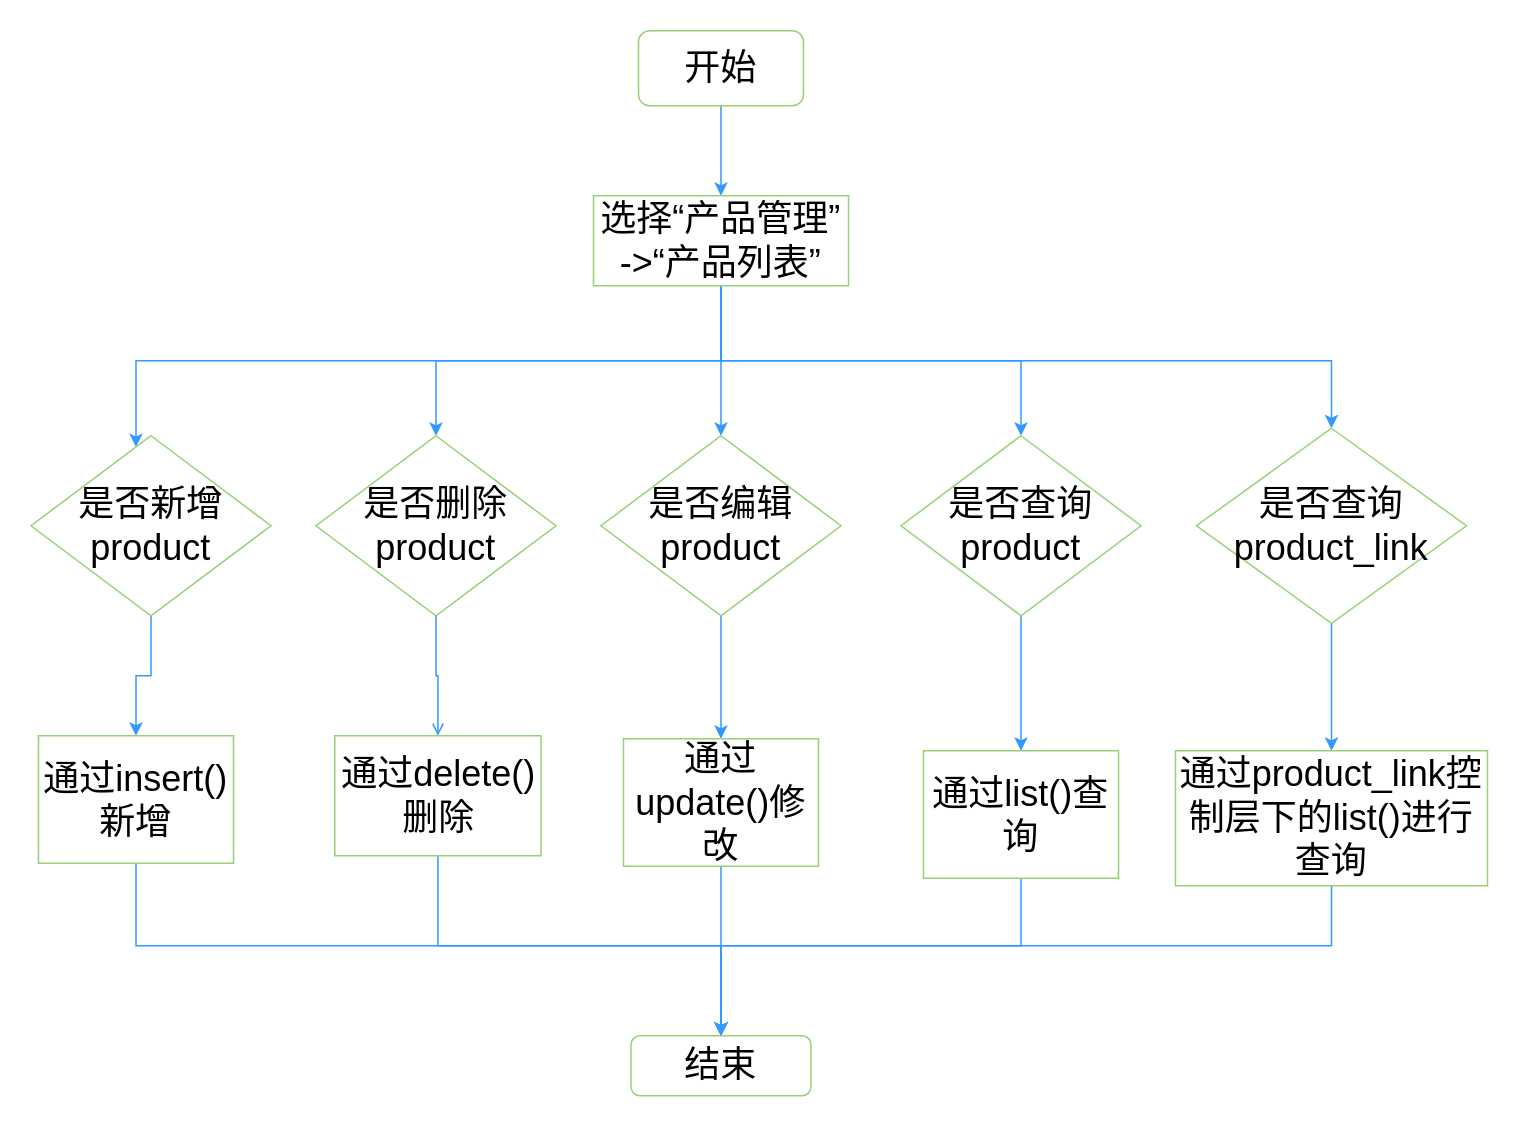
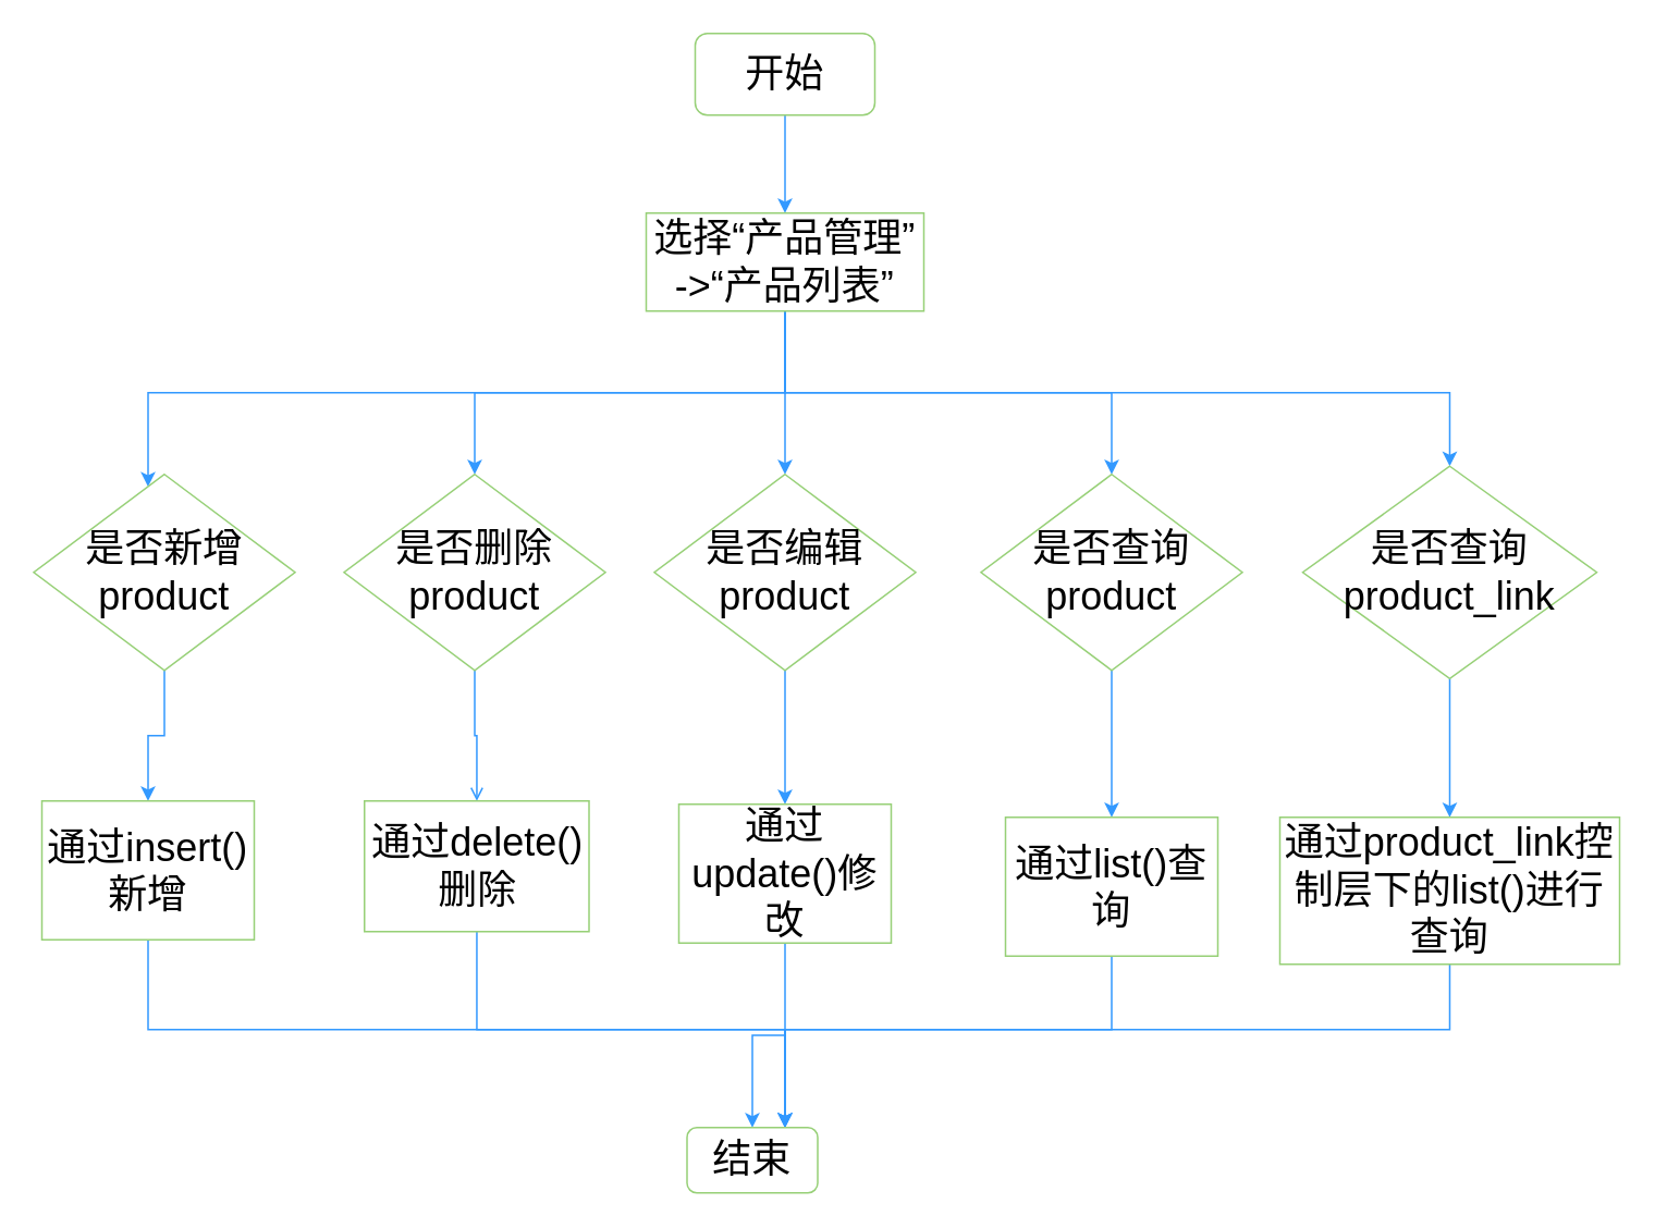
  <mxCell id="0" />
  <mxCell id="1" parent="0" />
  <mxCell id="2" style="edgeStyle=orthogonalEdgeStyle;rounded=0;orthogonalLoop=1;jettySize=auto;html=1;fontSize=24;strokeColor=#3399FF;entryX=0.5;entryY=0;entryDx=0;entryDy=0;" edge="1" parent="1" source="3" target="9"><mxGeometry relative="1" as="geometry"><mxPoint x="480" y="110" as="targetPoint" /></mxGeometry></mxCell>
  <mxCell id="3" value="&lt;font style=&quot;font-size: 24px;&quot;&gt;开始&lt;/font&gt;" style="rounded=1;whiteSpace=wrap;html=1;strokeColor=#97D077;" vertex="1" parent="1"><mxGeometry x="425" y="20" width="110" height="50" as="geometry" /></mxCell>
  <mxCell id="4" style="edgeStyle=orthogonalEdgeStyle;rounded=0;orthogonalLoop=1;jettySize=auto;html=1;fontSize=24;strokeColor=#3399FF;" edge="1" parent="1" source="9" target="11"><mxGeometry relative="1" as="geometry"><Array as="points"><mxPoint x="480" y="240" /><mxPoint x="90" y="240" /></Array></mxGeometry></mxCell>
  <mxCell id="5" style="edgeStyle=orthogonalEdgeStyle;rounded=0;orthogonalLoop=1;jettySize=auto;html=1;fontSize=24;strokeColor=#3399FF;" edge="1" parent="1" source="9" target="13"><mxGeometry relative="1" as="geometry"><Array as="points"><mxPoint x="480" y="240" /><mxPoint x="290" y="240" /></Array></mxGeometry></mxCell>
  <mxCell id="6" style="edgeStyle=orthogonalEdgeStyle;rounded=0;orthogonalLoop=1;jettySize=auto;html=1;fontSize=24;strokeColor=#3399FF;" edge="1" parent="1" source="9" target="15"><mxGeometry relative="1" as="geometry" /></mxCell>
  <mxCell id="7" style="edgeStyle=orthogonalEdgeStyle;rounded=0;orthogonalLoop=1;jettySize=auto;html=1;fontSize=24;strokeColor=#3399FF;" edge="1" parent="1" source="9" target="17"><mxGeometry relative="1" as="geometry"><Array as="points"><mxPoint x="480" y="240" /><mxPoint x="680" y="240" /></Array></mxGeometry></mxCell>
  <mxCell id="8" style="edgeStyle=orthogonalEdgeStyle;rounded=0;orthogonalLoop=1;jettySize=auto;html=1;fontSize=24;strokeColor=#3399FF;" edge="1" parent="1" source="9" target="19"><mxGeometry relative="1" as="geometry"><Array as="points"><mxPoint x="480" y="240" /><mxPoint x="887" y="240" /></Array></mxGeometry></mxCell>
  <mxCell id="9" value="选择“产品管理”&lt;br&gt;-&amp;gt;“产品列表”" style="rounded=0;whiteSpace=wrap;html=1;fontSize=24;strokeColor=#97D077;" vertex="1" parent="1"><mxGeometry x="395" y="130" width="170" height="60" as="geometry" /></mxCell>
  <mxCell id="10" style="edgeStyle=orthogonalEdgeStyle;rounded=0;orthogonalLoop=1;jettySize=auto;html=1;entryX=0.5;entryY=0;entryDx=0;entryDy=0;fontSize=24;strokeColor=#3399FF;" edge="1" parent="1" source="11" target="21"><mxGeometry relative="1" as="geometry" /></mxCell>
  <mxCell id="11" value="是否新增product" style="rhombus;whiteSpace=wrap;html=1;fontSize=24;strokeColor=#97D077;" vertex="1" parent="1"><mxGeometry x="20" y="290" width="160" height="120" as="geometry" /></mxCell>
  <mxCell id="12" style="edgeStyle=orthogonalEdgeStyle;rounded=0;orthogonalLoop=1;jettySize=auto;html=1;fontSize=24;strokeColor=#3399FF;endArrow=open;" edge="1" parent="1" source="13" target="23"><mxGeometry relative="1" as="geometry" /></mxCell>
  <mxCell id="13" value="是否删除product" style="rhombus;whiteSpace=wrap;html=1;fontSize=24;strokeColor=#97D077;" vertex="1" parent="1"><mxGeometry x="210" y="290" width="160" height="120" as="geometry" /></mxCell>
  <mxCell id="14" style="edgeStyle=orthogonalEdgeStyle;rounded=0;orthogonalLoop=1;jettySize=auto;html=1;entryX=0.5;entryY=0;entryDx=0;entryDy=0;fontSize=24;strokeColor=#3399FF;" edge="1" parent="1" source="15" target="25"><mxGeometry relative="1" as="geometry" /></mxCell>
  <mxCell id="15" value="是否编辑product" style="rhombus;whiteSpace=wrap;html=1;fontSize=24;strokeColor=#97D077;" vertex="1" parent="1"><mxGeometry x="400" y="290" width="160" height="120" as="geometry" /></mxCell>
  <mxCell id="16" style="edgeStyle=orthogonalEdgeStyle;rounded=0;orthogonalLoop=1;jettySize=auto;html=1;fontSize=24;strokeColor=#3399FF;" edge="1" parent="1" source="17" target="27"><mxGeometry relative="1" as="geometry" /></mxCell>
  <mxCell id="17" value="是否查询product" style="rhombus;whiteSpace=wrap;html=1;fontSize=24;strokeColor=#97D077;" vertex="1" parent="1"><mxGeometry x="600" y="290" width="160" height="120" as="geometry" /></mxCell>
  <mxCell id="18" style="edgeStyle=orthogonalEdgeStyle;rounded=0;orthogonalLoop=1;jettySize=auto;html=1;fontSize=24;strokeColor=#3399FF;" edge="1" parent="1" source="19" target="29"><mxGeometry relative="1" as="geometry" /></mxCell>
  <mxCell id="19" value="是否查询product_link" style="rhombus;whiteSpace=wrap;html=1;fontSize=24;strokeColor=#97D077;" vertex="1" parent="1"><mxGeometry x="797" y="285" width="180" height="130" as="geometry" /></mxCell>
  <mxCell id="20" style="edgeStyle=orthogonalEdgeStyle;rounded=0;orthogonalLoop=1;jettySize=auto;html=1;fontSize=24;strokeColor=#3399FF;" edge="1" parent="1" source="21" target="30"><mxGeometry relative="1" as="geometry"><Array as="points"><mxPoint x="90" y="630" /><mxPoint x="480" y="630" /></Array></mxGeometry></mxCell>
  <mxCell id="21" value="通过insert()新增" style="rounded=0;whiteSpace=wrap;html=1;fontSize=24;strokeColor=#97D077;" vertex="1" parent="1"><mxGeometry x="25" y="490" width="130" height="85" as="geometry" /></mxCell>
  <mxCell id="22" style="edgeStyle=orthogonalEdgeStyle;rounded=0;orthogonalLoop=1;jettySize=auto;html=1;fontSize=24;strokeColor=#3399FF;" edge="1" parent="1" source="23" target="30"><mxGeometry relative="1" as="geometry"><Array as="points"><mxPoint x="291" y="630" /><mxPoint x="480" y="630" /></Array></mxGeometry></mxCell>
  <mxCell id="23" value="通过delete()删除" style="rounded=0;whiteSpace=wrap;html=1;fontSize=24;strokeColor=#97D077;" vertex="1" parent="1"><mxGeometry x="222.5" y="490" width="137.5" height="80" as="geometry" /></mxCell>
  <mxCell id="24" style="edgeStyle=orthogonalEdgeStyle;rounded=0;orthogonalLoop=1;jettySize=auto;html=1;fontSize=24;strokeColor=#3399FF;" edge="1" parent="1" source="25" target="30"><mxGeometry relative="1" as="geometry" /></mxCell>
  <mxCell id="25" value="通过update()修改" style="rounded=0;whiteSpace=wrap;html=1;fontSize=24;strokeColor=#97D077;" vertex="1" parent="1"><mxGeometry x="415" y="492" width="130" height="85" as="geometry" /></mxCell>
  <mxCell id="26" style="edgeStyle=orthogonalEdgeStyle;rounded=0;orthogonalLoop=1;jettySize=auto;html=1;fontSize=24;strokeColor=#3399FF;" edge="1" parent="1" source="27" target="30"><mxGeometry relative="1" as="geometry"><Array as="points"><mxPoint x="680" y="630" /><mxPoint x="480" y="630" /></Array></mxGeometry></mxCell>
  <mxCell id="27" value="通过list()查询" style="rounded=0;whiteSpace=wrap;html=1;fontSize=24;strokeColor=#97D077;" vertex="1" parent="1"><mxGeometry x="615" y="500" width="130" height="85" as="geometry" /></mxCell>
  <mxCell id="28" style="edgeStyle=orthogonalEdgeStyle;rounded=0;orthogonalLoop=1;jettySize=auto;html=1;fontSize=24;strokeColor=#3399FF;" edge="1" parent="1" source="29" target="30"><mxGeometry relative="1" as="geometry"><Array as="points"><mxPoint x="887" y="630" /><mxPoint x="480" y="630" /></Array></mxGeometry></mxCell>
  <mxCell id="29" value="通过product_link控制层下的list()进行查询" style="rounded=0;whiteSpace=wrap;html=1;fontSize=24;strokeColor=#97D077;" vertex="1" parent="1"><mxGeometry x="783" y="500" width="208" height="90" as="geometry" /></mxCell>
- <mxCell id="30" value="结束" style="rounded=1;whiteSpace=wrap;html=1;fontSize=24;strokeColor=#97D077;" vertex="1" parent="1"><mxGeometry x="420" y="690" width="120" height="40" as="geometry" /></mxCell>
+ <mxCell id="30" value="结束" style="rounded=1;whiteSpace=wrap;html=1;fontSize=24;strokeColor=#97D077;" vertex="1" parent="1"><mxGeometry x="420" y="690" width="80" height="40" as="geometry" /></mxCell>
